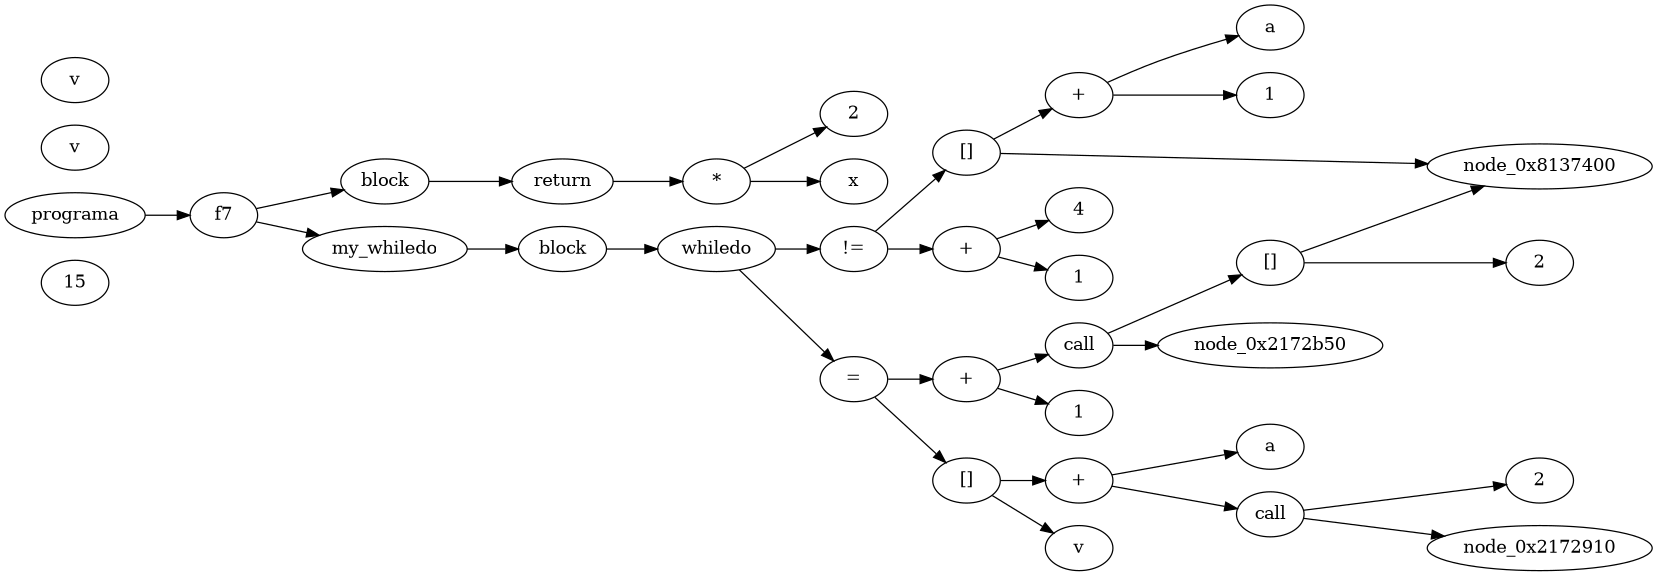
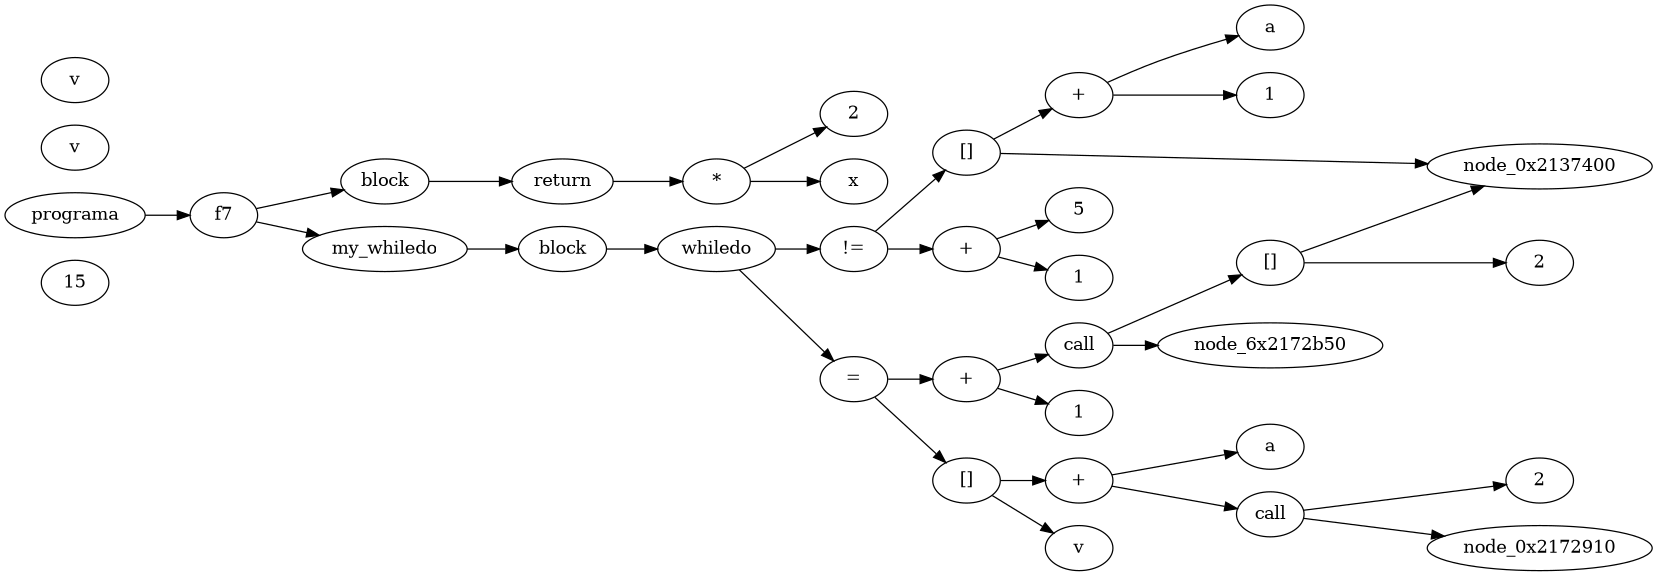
  digraph {
    rankdir=LR
    n1 [label=15]
    n2 [label=2]
    n3 [label=x]
    n4 [label="*"]
    n5 [label=return]
    n6 [label=block]
    n7 [label=f7]
    n8 [label=my_whiledo]
    n9 [label=block]
    n10 [label=a]
    n11 [label=1]
    n12 [label="+"]
    n13 [label="[]"]
-   node_0x2137400 [label=node_0x8137400]
+   node_0x2137400
    n15 [label=v]
-   n16 [label=4]
+   n16 [label=5]
    n17 [label=1]
    n18 [label="+"]
    n19 [label="!="]
    n20 [label=a]
    n21 [label=2]
    n22 [label=call]
    node_0x2172910
    n24 [label="+"]
    n25 [label=2]
    n26 [label="[]"]
    n27 [label=v]
    n28 [label=call]
-   node_0x2172b50
+   node_0x2172b50 [label=node_6x2172b50]
    n30 [label=1]
    n31 [label="+"]
    n32 [label="="]
    n33 [label="[]"]
    n34 [label=v]
    n35 [label=whiledo]
    n36 [label=programa]
    n4 -> n2
    n4 -> n3
    n5 -> n4
    n6 -> n5
    n7 -> n6
    n7 -> n8
    n8 -> n9
    n9 -> n35
    n12 -> n10
    n12 -> n11
    n13 -> n12
    n13 -> node_0x2137400
    n18 -> n16
    n18 -> n17
    n19 -> n13
    n19 -> n18
    n22 -> n21
    n22 -> node_0x2172910
    n24 -> n20
    n24 -> n22
    n26 -> node_0x2137400
    n26 -> n25
    n28 -> n26
    n28 -> node_0x2172b50
    n31 -> n28
    n31 -> n30
    n32 -> n31
    n32 -> n33
    n33 -> n24
    n33 -> n34
    n35 -> n19
    n35 -> n32
    n36 -> n7
  }
